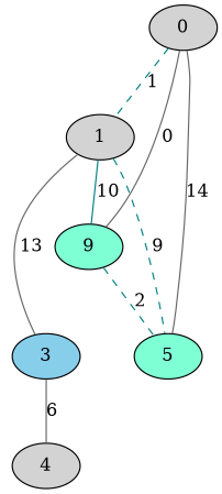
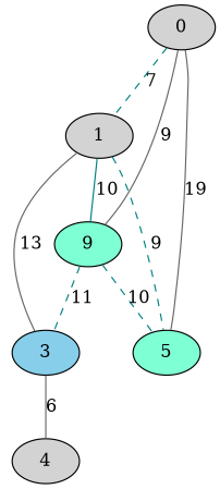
  graph {
    node [fillcolor=lightgrey style=filled]
    edge [color=teal style=solid]
    0
    1
    n3 [fillcolor=aquamarine label=9]
    5 [fillcolor=aquamarine]
    3 [fillcolor=skyblue]
    4
-   0 -- 1 [label=1 style=dashed]
-   0 -- n3 [color=gray40 label=0]
-   0 -- 5 [color=gray40 label=14]
+   0 -- 1 [label=7 style=dashed]
+   0 -- n3 [color=gray40 label=9]
+   0 -- 5 [color=gray40 label=19]
    1 -- n3 [label=10]
    1 -- 5 [label=9 style=dashed]
    1 -- 3 [color=gray40 label=13]
-   n3 -- 5 [label=2 style=dashed]
+   n3 -- 5 [label=10 style=dashed]
+   n3 -- 3 [label=11 style=dashed]
    3 -- 4 [color=gray40 label=6]
  }
